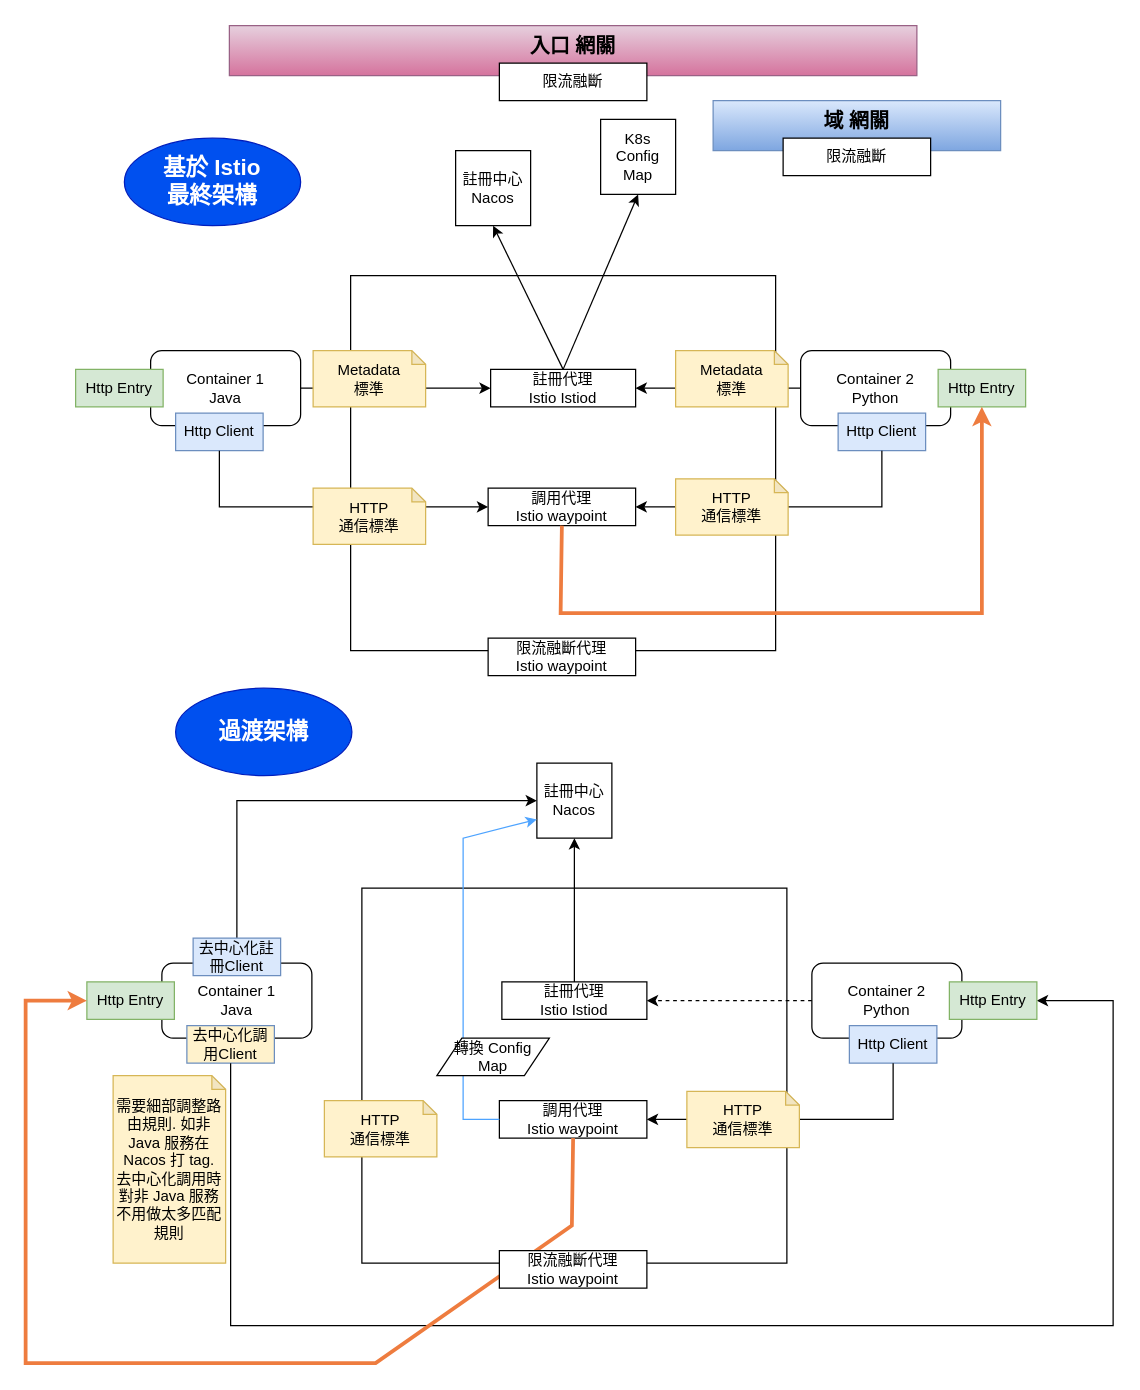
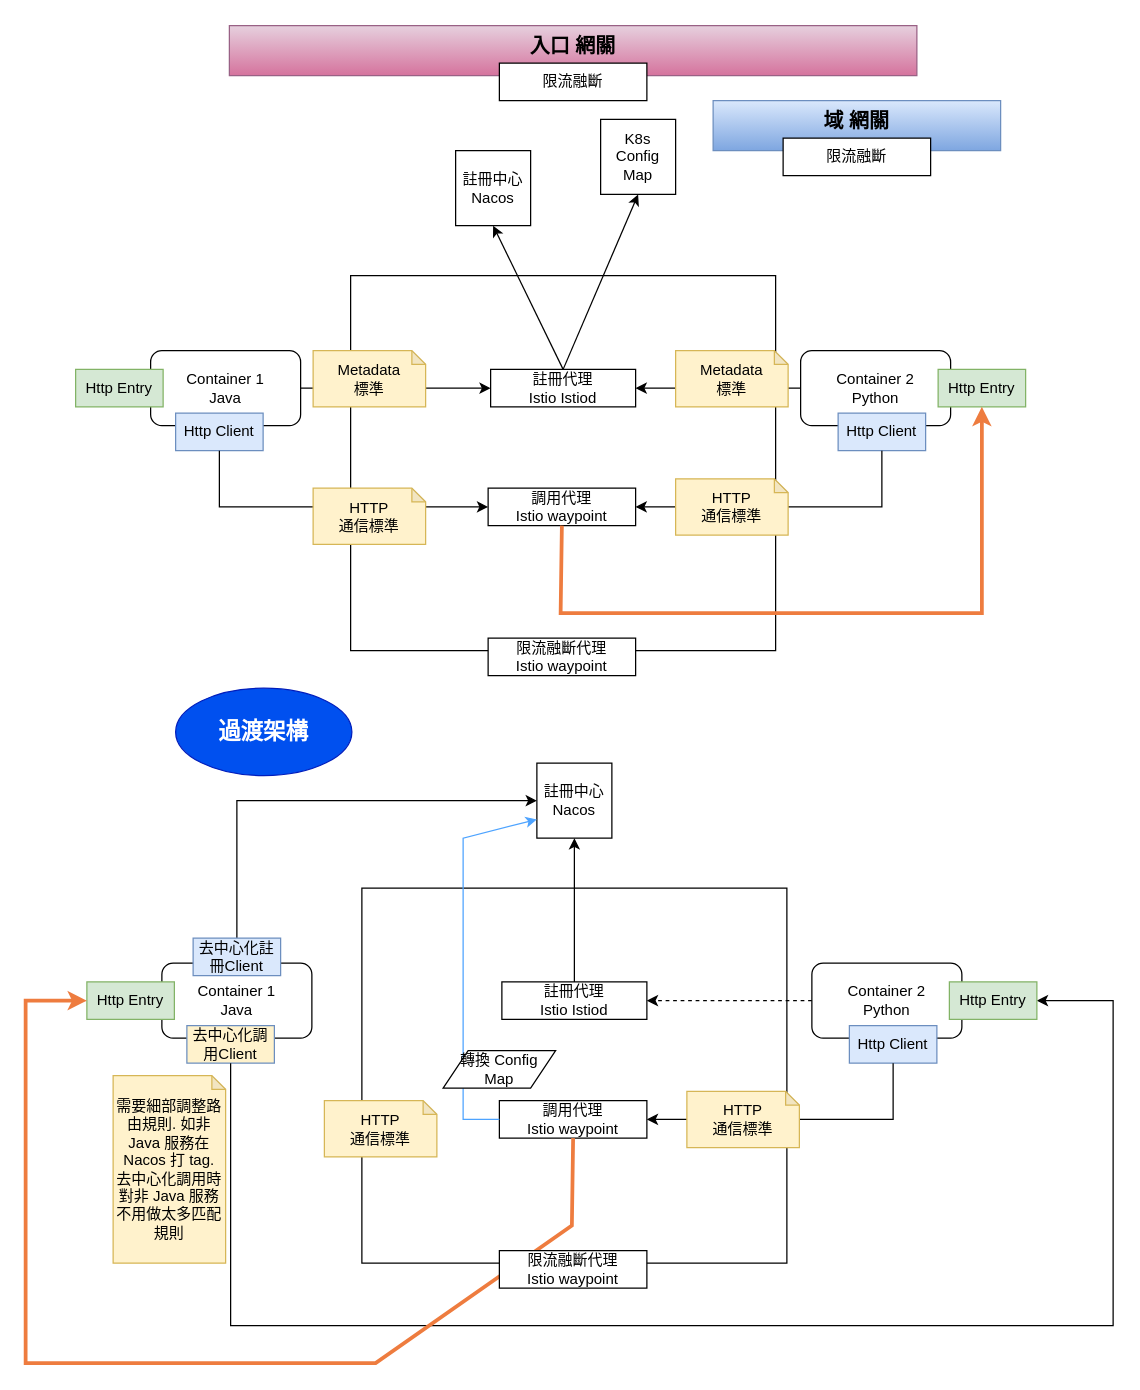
  <mxCell id="0" />
  <mxCell id="1" parent="0" />
  <mxCell id="2" value="Container 1&lt;br&gt;Java" style="rounded=1;whiteSpace=wrap;html=1;" parent="1" vertex="1"><mxGeometry x="120" y="280" width="120" height="60" as="geometry" /></mxCell>
  <mxCell id="3" value="Container 2&lt;br&gt;&lt;div&gt;Python&lt;/div&gt;" style="rounded=1;whiteSpace=wrap;html=1;" parent="1" vertex="1"><mxGeometry x="640" y="280" width="120" height="60" as="geometry" /></mxCell>
  <mxCell id="4" value="" style="rounded=0;whiteSpace=wrap;html=1;" parent="1" vertex="1"><mxGeometry x="280" y="220" width="340" height="300" as="geometry" /></mxCell>
  <mxCell id="5" value="註冊代理&lt;div&gt;Istio Istiod&lt;/div&gt;" style="rounded=0;whiteSpace=wrap;html=1;" parent="1" vertex="1"><mxGeometry x="392" y="295" width="116" height="30" as="geometry" /></mxCell>
  <mxCell id="6" value="調用代理&lt;div&gt;Istio waypoint&lt;/div&gt;" style="rounded=0;whiteSpace=wrap;html=1;" parent="1" vertex="1"><mxGeometry x="390" y="390" width="118" height="30" as="geometry" /></mxCell>
  <mxCell id="7" value="註冊中心&lt;br&gt;Nacos" style="whiteSpace=wrap;html=1;aspect=fixed;" parent="1" vertex="1"><mxGeometry x="364" y="120" width="60" height="60" as="geometry" /></mxCell>
  <mxCell id="8" value="" style="endArrow=classic;html=1;rounded=0;entryX=0;entryY=0.5;entryDx=0;entryDy=0;exitX=1;exitY=0.5;exitDx=0;exitDy=0;" parent="1" source="2" target="5" edge="1"><mxGeometry width="50" height="50" relative="1" as="geometry"><mxPoint x="220" y="230" as="sourcePoint" /><mxPoint x="270" y="180" as="targetPoint" /></mxGeometry></mxCell>
  <mxCell id="9" value="" style="endArrow=classic;html=1;rounded=0;entryX=0.5;entryY=1;entryDx=0;entryDy=0;exitX=0.5;exitY=0;exitDx=0;exitDy=0;" parent="1" source="5" target="7" edge="1"><mxGeometry width="50" height="50" relative="1" as="geometry"><mxPoint x="250" y="320" as="sourcePoint" /><mxPoint x="402" y="320" as="targetPoint" /></mxGeometry></mxCell>
  <mxCell id="10" value="" style="endArrow=classic;html=1;rounded=0;entryX=1;entryY=0.5;entryDx=0;entryDy=0;exitX=0;exitY=0.5;exitDx=0;exitDy=0;" parent="1" source="3" target="5" edge="1"><mxGeometry width="50" height="50" relative="1" as="geometry"><mxPoint x="250" y="320" as="sourcePoint" /><mxPoint x="402" y="320" as="targetPoint" /></mxGeometry></mxCell>
  <mxCell id="11" value="Metadata&lt;br&gt;標準" style="shape=note;whiteSpace=wrap;html=1;backgroundOutline=1;darkOpacity=0.05;size=11;fillColor=#fff2cc;strokeColor=#d6b656;" parent="1" vertex="1"><mxGeometry x="250" y="280" width="90" height="45" as="geometry" /></mxCell>
  <mxCell id="12" value="Metadata&lt;br&gt;標準" style="shape=note;whiteSpace=wrap;html=1;backgroundOutline=1;darkOpacity=0.05;size=11;fillColor=#fff2cc;strokeColor=#d6b656;" parent="1" vertex="1"><mxGeometry x="540" y="280" width="90" height="45" as="geometry" /></mxCell>
  <mxCell id="13" value="Http Client" style="rounded=0;whiteSpace=wrap;html=1;fillColor=#dae8fc;strokeColor=#6c8ebf;" parent="1" vertex="1"><mxGeometry x="140" y="330" width="70" height="30" as="geometry" /></mxCell>
  <mxCell id="14" value="Http Client" style="rounded=0;whiteSpace=wrap;html=1;fillColor=#dae8fc;strokeColor=#6c8ebf;" parent="1" vertex="1"><mxGeometry x="670" y="330" width="70" height="30" as="geometry" /></mxCell>
  <mxCell id="15" value="" style="endArrow=classic;html=1;rounded=0;exitX=0.5;exitY=1;exitDx=0;exitDy=0;entryX=0;entryY=0.5;entryDx=0;entryDy=0;" parent="1" source="13" target="6" edge="1"><mxGeometry width="50" height="50" relative="1" as="geometry"><mxPoint x="188" y="390" as="sourcePoint" /><mxPoint x="120" y="440" as="targetPoint" /><Array as="points"><mxPoint x="175" y="405" /></Array></mxGeometry></mxCell>
  <mxCell id="16" value="HTTP&lt;br&gt;通信標準" style="shape=note;whiteSpace=wrap;html=1;backgroundOutline=1;darkOpacity=0.05;size=11;fillColor=#fff2cc;strokeColor=#d6b656;" parent="1" vertex="1"><mxGeometry x="250" y="390" width="90" height="45" as="geometry" /></mxCell>
  <mxCell id="17" value="Http Entry" style="rounded=0;whiteSpace=wrap;html=1;fillColor=#d5e8d4;strokeColor=#82b366;" parent="1" vertex="1"><mxGeometry x="60" y="295" width="70" height="30" as="geometry" /></mxCell>
  <mxCell id="18" value="Http Entry" style="rounded=0;whiteSpace=wrap;html=1;fillColor=#d5e8d4;strokeColor=#82b366;" parent="1" vertex="1"><mxGeometry x="750" y="295" width="70" height="30" as="geometry" /></mxCell>
  <mxCell id="19" value="" style="endArrow=classic;html=1;rounded=0;entryX=0.5;entryY=1;entryDx=0;entryDy=0;strokeColor=light-dark(#ee7c3f, #ededed);strokeWidth=3;exitX=0.5;exitY=1;exitDx=0;exitDy=0;" parent="1" source="6" target="18" edge="1"><mxGeometry width="50" height="50" relative="1" as="geometry"><mxPoint x="430" y="570" as="sourcePoint" /><mxPoint x="693" y="495" as="targetPoint" /><Array as="points"><mxPoint x="448" y="490" /><mxPoint x="785" y="490" /></Array></mxGeometry></mxCell>
  <mxCell id="20" value="" style="endArrow=classic;html=1;rounded=0;exitX=0.5;exitY=1;exitDx=0;exitDy=0;entryX=1;entryY=0.5;entryDx=0;entryDy=0;" parent="1" source="14" target="6" edge="1"><mxGeometry width="50" height="50" relative="1" as="geometry"><mxPoint x="185" y="370" as="sourcePoint" /><mxPoint x="400" y="415" as="targetPoint" /><Array as="points"><mxPoint x="705" y="405" /></Array></mxGeometry></mxCell>
  <mxCell id="21" value="HTTP&lt;br&gt;通信標準" style="shape=note;whiteSpace=wrap;html=1;backgroundOutline=1;darkOpacity=0.05;size=11;fillColor=#fff2cc;strokeColor=#d6b656;" parent="1" vertex="1"><mxGeometry x="540" y="382.5" width="90" height="45" as="geometry" /></mxCell>
  <mxCell id="22" value="限流融斷代理&lt;div&gt;Istio waypoint&lt;/div&gt;" style="rounded=0;whiteSpace=wrap;html=1;" parent="1" vertex="1"><mxGeometry x="390" y="510" width="118" height="30" as="geometry" /></mxCell>
  <mxCell id="23" value="Container 1&lt;br&gt;Java" style="rounded=1;whiteSpace=wrap;html=1;" parent="1" vertex="1"><mxGeometry x="129" y="770" width="120" height="60" as="geometry" /></mxCell>
  <mxCell id="24" value="Container 2&lt;br&gt;&lt;div&gt;Python&lt;/div&gt;" style="rounded=1;whiteSpace=wrap;html=1;" parent="1" vertex="1"><mxGeometry x="649" y="770" width="120" height="60" as="geometry" /></mxCell>
  <mxCell id="25" value="" style="rounded=0;whiteSpace=wrap;html=1;" parent="1" vertex="1"><mxGeometry x="289" y="710" width="340" height="300" as="geometry" /></mxCell>
  <mxCell id="26" value="註冊代理&lt;br&gt;Istio&amp;nbsp;&lt;span style=&quot;background-color: transparent; color: light-dark(rgb(0, 0, 0), rgb(255, 255, 255));&quot;&gt;Istiod&lt;/span&gt;" style="rounded=0;whiteSpace=wrap;html=1;" parent="1" vertex="1"><mxGeometry x="401" y="785" width="116" height="30" as="geometry" /></mxCell>
  <mxCell id="27" value="調用代理 &lt;br&gt;Istio waypoint" style="rounded=0;whiteSpace=wrap;html=1;" parent="1" vertex="1"><mxGeometry x="399" y="880" width="118" height="30" as="geometry" /></mxCell>
  <mxCell id="28" value="註冊中心&lt;br&gt;Nacos" style="whiteSpace=wrap;html=1;aspect=fixed;" parent="1" vertex="1"><mxGeometry x="429" y="610" width="60" height="60" as="geometry" /></mxCell>
  <mxCell id="29" value="" style="endArrow=classic;html=1;rounded=0;entryX=0;entryY=0.5;entryDx=0;entryDy=0;exitX=0.5;exitY=0;exitDx=0;exitDy=0;" parent="1" source="44" target="28" edge="1"><mxGeometry width="50" height="50" relative="1" as="geometry"><mxPoint x="250" y="720" as="sourcePoint" /><mxPoint x="280" y="670" as="targetPoint" /><Array as="points"><mxPoint x="189" y="640" /></Array></mxGeometry></mxCell>
  <mxCell id="30" value="" style="endArrow=classic;html=1;rounded=0;entryX=0.5;entryY=1;entryDx=0;entryDy=0;exitX=0.5;exitY=0;exitDx=0;exitDy=0;" parent="1" source="26" target="28" edge="1"><mxGeometry width="50" height="50" relative="1" as="geometry"><mxPoint x="259" y="810" as="sourcePoint" /><mxPoint x="411" y="810" as="targetPoint" /></mxGeometry></mxCell>
  <mxCell id="31" value="" style="endArrow=classic;html=1;rounded=0;entryX=1;entryY=0.5;entryDx=0;entryDy=0;exitX=0;exitY=0.5;exitDx=0;exitDy=0;dashed=1;" parent="1" source="24" target="26" edge="1"><mxGeometry width="50" height="50" relative="1" as="geometry"><mxPoint x="259" y="810" as="sourcePoint" /><mxPoint x="411" y="810" as="targetPoint" /></mxGeometry></mxCell>
  <mxCell id="32" value="去中心化調用Client" style="rounded=0;whiteSpace=wrap;html=1;fillColor=#fff2cc;strokeColor=#6c8ebf;" parent="1" vertex="1"><mxGeometry x="149" y="820" width="70" height="30" as="geometry" /></mxCell>
  <mxCell id="33" value="Http Client" style="rounded=0;whiteSpace=wrap;html=1;fillColor=#dae8fc;strokeColor=#6c8ebf;" parent="1" vertex="1"><mxGeometry x="679" y="820" width="70" height="30" as="geometry" /></mxCell>
  <mxCell id="34" value="" style="endArrow=classic;html=1;rounded=0;exitX=0.5;exitY=1;exitDx=0;exitDy=0;entryX=1;entryY=0.5;entryDx=0;entryDy=0;" parent="1" source="32" target="37" edge="1"><mxGeometry width="50" height="50" relative="1" as="geometry"><mxPoint x="197" y="880" as="sourcePoint" /><mxPoint x="129" y="930" as="targetPoint" /><Array as="points"><mxPoint x="184" y="1060" /><mxPoint x="890" y="1060" /><mxPoint x="890" y="800" /></Array></mxGeometry></mxCell>
  <mxCell id="35" value="HTTP&lt;br&gt;通信標準" style="shape=note;whiteSpace=wrap;html=1;backgroundOutline=1;darkOpacity=0.05;size=11;fillColor=#fff2cc;strokeColor=#d6b656;" parent="1" vertex="1"><mxGeometry x="259" y="880" width="90" height="45" as="geometry" /></mxCell>
  <mxCell id="36" value="Http Entry" style="rounded=0;whiteSpace=wrap;html=1;fillColor=#d5e8d4;strokeColor=#82b366;" parent="1" vertex="1"><mxGeometry x="69" y="785" width="70" height="30" as="geometry" /></mxCell>
  <mxCell id="37" value="Http Entry" style="rounded=0;whiteSpace=wrap;html=1;fillColor=#d5e8d4;strokeColor=#82b366;" parent="1" vertex="1"><mxGeometry x="759" y="785" width="70" height="30" as="geometry" /></mxCell>
  <mxCell id="38" value="" style="endArrow=classic;html=1;rounded=0;strokeColor=light-dark(#ee7c3f, #ededed);strokeWidth=3;exitX=0.5;exitY=1;exitDx=0;exitDy=0;entryX=0;entryY=0.5;entryDx=0;entryDy=0;" parent="1" source="27" target="36" edge="1"><mxGeometry width="50" height="50" relative="1" as="geometry"><mxPoint x="439" y="1060" as="sourcePoint" /><mxPoint x="0" y="810" as="targetPoint" /><Array as="points"><mxPoint x="457" y="980" /><mxPoint x="300" y="1090" /><mxPoint x="20" y="1090" /><mxPoint x="20" y="800" /></Array></mxGeometry></mxCell>
  <mxCell id="39" value="" style="endArrow=classic;html=1;rounded=0;exitX=0.5;exitY=1;exitDx=0;exitDy=0;entryX=1;entryY=0.5;entryDx=0;entryDy=0;" parent="1" source="33" target="27" edge="1"><mxGeometry width="50" height="50" relative="1" as="geometry"><mxPoint x="194" y="860" as="sourcePoint" /><mxPoint x="409" y="905" as="targetPoint" /><Array as="points"><mxPoint x="714" y="895" /></Array></mxGeometry></mxCell>
  <mxCell id="40" value="HTTP&lt;br&gt;通信標準" style="shape=note;whiteSpace=wrap;html=1;backgroundOutline=1;darkOpacity=0.05;size=11;fillColor=#fff2cc;strokeColor=#d6b656;" parent="1" vertex="1"><mxGeometry x="549" y="872.5" width="90" height="45" as="geometry" /></mxCell>
  <mxCell id="41" value="限流融斷代理&lt;br&gt;Istio waypoint" style="rounded=0;whiteSpace=wrap;html=1;" parent="1" vertex="1"><mxGeometry x="399" y="1000" width="118" height="30" as="geometry" /></mxCell>
  <mxCell id="42" value="K8s&lt;br&gt;Config&lt;br&gt;Map" style="whiteSpace=wrap;html=1;aspect=fixed;" parent="1" vertex="1"><mxGeometry x="480" y="95" width="60" height="60" as="geometry" /></mxCell>
  <mxCell id="43" value="" style="endArrow=classic;html=1;rounded=0;entryX=0.5;entryY=1;entryDx=0;entryDy=0;exitX=0.5;exitY=0;exitDx=0;exitDy=0;" parent="1" source="5" target="42" edge="1"><mxGeometry width="50" height="50" relative="1" as="geometry"><mxPoint x="360" y="320" as="sourcePoint" /><mxPoint x="410" y="270" as="targetPoint" /></mxGeometry></mxCell>
  <mxCell id="44" value="去中心化註冊Client" style="rounded=0;whiteSpace=wrap;html=1;fillColor=#dae8fc;strokeColor=#6c8ebf;" parent="1" vertex="1"><mxGeometry x="154" y="750" width="70" height="30" as="geometry" /></mxCell>
- <mxCell id="45" value="&lt;font&gt;&lt;b&gt;基於 Istio&lt;br&gt;最終架構&lt;/b&gt;&lt;/font&gt;" style="ellipse;whiteSpace=wrap;html=1;fillColor=#0050ef;strokeColor=#001DBC;fontColor=#ffffff;fontSize=18;" parent="1" vertex="1"><mxGeometry x="99" y="110" width="141" height="70" as="geometry" /></mxCell>
  <mxCell id="46" value="&lt;font&gt;&lt;b&gt;過渡架構&lt;/b&gt;&lt;/font&gt;" style="ellipse;whiteSpace=wrap;html=1;fillColor=#0050ef;strokeColor=#001DBC;fontColor=#ffffff;fontSize=18;" parent="1" vertex="1"><mxGeometry x="140" y="550" width="141" height="70" as="geometry" /></mxCell>
  <mxCell id="47" value="需要細部調整路由規則. 如非 Java 服務在 Nacos 打 tag.&lt;br&gt;去中心化調用時對非 Java 服務不用做太多匹配規則" style="shape=note;whiteSpace=wrap;html=1;backgroundOutline=1;darkOpacity=0.05;size=11;fillColor=#fff2cc;strokeColor=#d6b656;" parent="1" vertex="1"><mxGeometry x="90" y="860" width="90" height="150" as="geometry" /></mxCell>
  <mxCell id="48" value="" style="endArrow=classic;html=1;rounded=0;entryX=0;entryY=0.75;entryDx=0;entryDy=0;exitX=0;exitY=0.5;exitDx=0;exitDy=0;strokeColor=light-dark(#4da3ff, #ededed);" parent="1" source="27" target="28" edge="1"><mxGeometry width="50" height="50" relative="1" as="geometry"><mxPoint x="469" y="795" as="sourcePoint" /><mxPoint x="469" y="680" as="targetPoint" /><Array as="points"><mxPoint x="370" y="895" /><mxPoint x="370" y="670" /></Array></mxGeometry></mxCell>
- <mxCell id="49" value="轉換 Config Map" style="shape=parallelogram;perimeter=parallelogramPerimeter;whiteSpace=wrap;html=1;fixedSize=1;" parent="1" vertex="1"><mxGeometry x="349" y="830" width="90" height="30" as="geometry" /></mxCell>
+ <mxCell id="49" value="轉換 Config Map" style="shape=parallelogram;perimeter=parallelogramPerimeter;whiteSpace=wrap;html=1;fixedSize=1;" parent="1" vertex="1"><mxGeometry x="354" y="840" width="90" height="30" as="geometry" /></mxCell>
  <mxCell id="50" value="入口 網關" style="rounded=0;whiteSpace=wrap;html=1;fillColor=#e6d0de;gradientColor=#d5739d;strokeColor=#996185;fontStyle=1;fontSize=16;verticalAlign=top;" vertex="1" parent="1"><mxGeometry x="183" y="20" width="550" height="40" as="geometry" /></mxCell>
  <mxCell id="51" value="限流融斷" style="rounded=0;whiteSpace=wrap;html=1;" vertex="1" parent="1"><mxGeometry x="399" y="50" width="118" height="30" as="geometry" /></mxCell>
  <mxCell id="52" value="域 網關" style="rounded=0;whiteSpace=wrap;html=1;fillColor=#dae8fc;gradientColor=#7ea6e0;strokeColor=#6c8ebf;verticalAlign=top;fontSize=16;fontStyle=1" vertex="1" parent="1"><mxGeometry x="570" y="80" width="230" height="40" as="geometry" /></mxCell>
  <mxCell id="53" value="限流融斷" style="rounded=0;whiteSpace=wrap;html=1;" vertex="1" parent="1"><mxGeometry x="626" y="110" width="118" height="30" as="geometry" /></mxCell>
